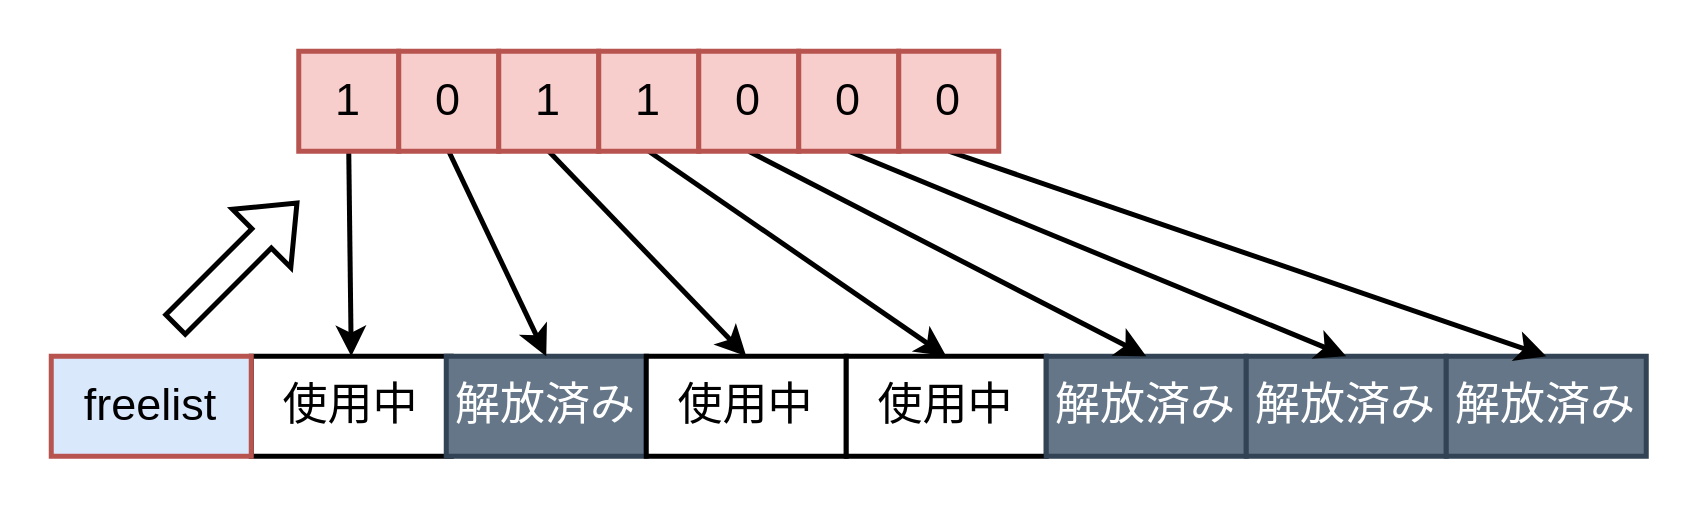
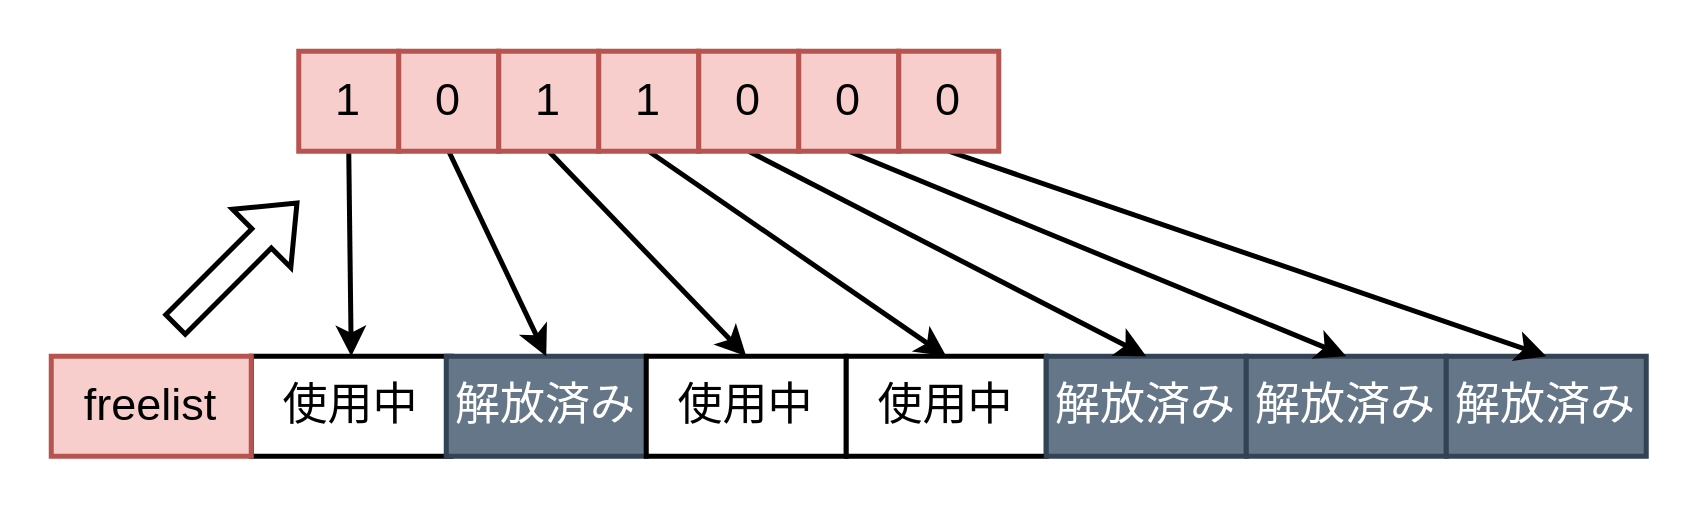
  <mxCell id="0" />
  <mxCell id="1" parent="0" />
  <mxCell id="2" value="&lt;font style=&quot;font-size: 18px&quot;&gt;使用中&lt;br&gt;&lt;/font&gt;" style="rounded=0;whiteSpace=wrap;html=1;strokeWidth=2;" parent="1" vertex="1"><mxGeometry x="100" y="142" width="80" height="40" as="geometry" /></mxCell>
  <mxCell id="3" value="&lt;font style=&quot;font-size: 18px&quot;&gt;解放済み&lt;font style=&quot;font-size: 18px&quot;&gt;&lt;br&gt;&lt;/font&gt;&lt;/font&gt;" style="rounded=0;whiteSpace=wrap;html=1;strokeWidth=2;fillColor=#647687;fontColor=#ffffff;strokeColor=#314354;" parent="1" vertex="1"><mxGeometry x="178" y="142" width="80" height="40" as="geometry" /></mxCell>
  <mxCell id="4" value="&lt;font style=&quot;font-size: 18px&quot;&gt;使用中&lt;br&gt;&lt;/font&gt;" style="rounded=0;whiteSpace=wrap;html=1;strokeWidth=2;" parent="1" vertex="1"><mxGeometry x="258" y="142" width="80" height="40" as="geometry" /></mxCell>
  <mxCell id="5" value="&lt;font style=&quot;font-size: 18px&quot;&gt;使用中&lt;br&gt;&lt;/font&gt;" style="rounded=0;whiteSpace=wrap;html=1;strokeWidth=2;" parent="1" vertex="1"><mxGeometry x="338" y="142" width="80" height="40" as="geometry" /></mxCell>
  <mxCell id="6" value="&lt;font style=&quot;font-size: 18px&quot;&gt;解放済み&lt;font style=&quot;font-size: 18px&quot;&gt;&lt;br&gt;&lt;/font&gt;&lt;/font&gt;" style="rounded=0;whiteSpace=wrap;html=1;strokeWidth=2;fillColor=#647687;fontColor=#ffffff;strokeColor=#314354;" parent="1" vertex="1"><mxGeometry x="418" y="142" width="80" height="40" as="geometry" /></mxCell>
  <mxCell id="7" value="&lt;font style=&quot;font-size: 18px&quot;&gt;解放済み&lt;font style=&quot;font-size: 18px&quot;&gt;&lt;br&gt;&lt;/font&gt;&lt;/font&gt;" style="rounded=0;whiteSpace=wrap;html=1;strokeWidth=2;fillColor=#647687;fontColor=#ffffff;strokeColor=#314354;" parent="1" vertex="1"><mxGeometry x="498" y="142" width="80" height="40" as="geometry" /></mxCell>
  <mxCell id="8" value="&lt;font style=&quot;font-size: 18px&quot;&gt;解放済み&lt;font style=&quot;font-size: 18px&quot;&gt;&lt;br&gt;&lt;/font&gt;&lt;/font&gt;" style="rounded=0;whiteSpace=wrap;html=1;strokeWidth=2;fillColor=#647687;fontColor=#ffffff;strokeColor=#314354;" parent="1" vertex="1"><mxGeometry x="578" y="142" width="80" height="40" as="geometry" /></mxCell>
- <mxCell id="9" value="&lt;font style=&quot;font-size: 18px&quot;&gt;freelist&lt;/font&gt;" style="rounded=0;whiteSpace=wrap;html=1;strokeWidth=2;fillColor=#dae8fc;strokeColor=#b85450;" vertex="1" parent="1"><mxGeometry x="20" y="142" width="80" height="40" as="geometry" /></mxCell>
+ <mxCell id="9" value="&lt;font style=&quot;font-size: 18px&quot;&gt;freelist&lt;/font&gt;" style="rounded=0;whiteSpace=wrap;html=1;strokeWidth=2;fillColor=#f8cecc;strokeColor=#b85450;" vertex="1" parent="1"><mxGeometry x="20" y="142" width="80" height="40" as="geometry" /></mxCell>
  <mxCell id="10" value="" style="shape=flexArrow;endArrow=classic;html=1;rounded=0;fontSize=18;strokeWidth=2;" edge="1" parent="1"><mxGeometry width="50" height="50" relative="1" as="geometry"><mxPoint x="69" y="130" as="sourcePoint" /><mxPoint x="119" y="80" as="targetPoint" /></mxGeometry></mxCell>
  <mxCell id="11" style="rounded=0;orthogonalLoop=1;jettySize=auto;html=1;exitX=0.5;exitY=1;exitDx=0;exitDy=0;entryX=0.5;entryY=0;entryDx=0;entryDy=0;fontSize=18;strokeWidth=2;" edge="1" parent="1" source="12" target="2"><mxGeometry relative="1" as="geometry" /></mxCell>
  <mxCell id="12" value="&lt;font style=&quot;font-size: 18px&quot;&gt;1&lt;/font&gt;" style="rounded=0;whiteSpace=wrap;html=1;strokeWidth=2;fillColor=#f8cecc;strokeColor=#b85450;" vertex="1" parent="1"><mxGeometry x="119" y="20" width="40" height="40" as="geometry" /></mxCell>
  <mxCell id="13" style="edgeStyle=none;rounded=0;orthogonalLoop=1;jettySize=auto;html=1;exitX=0.5;exitY=1;exitDx=0;exitDy=0;entryX=0.5;entryY=0;entryDx=0;entryDy=0;fontSize=18;strokeWidth=2;" edge="1" parent="1" source="14" target="3"><mxGeometry relative="1" as="geometry" /></mxCell>
  <mxCell id="14" value="&lt;font style=&quot;font-size: 18px&quot;&gt;0&lt;/font&gt;" style="rounded=0;whiteSpace=wrap;html=1;strokeWidth=2;fillColor=#f8cecc;strokeColor=#b85450;" vertex="1" parent="1"><mxGeometry x="159" y="20" width="40" height="40" as="geometry" /></mxCell>
  <mxCell id="15" style="edgeStyle=none;rounded=0;orthogonalLoop=1;jettySize=auto;html=1;exitX=0.5;exitY=1;exitDx=0;exitDy=0;entryX=0.5;entryY=0;entryDx=0;entryDy=0;fontSize=18;strokeWidth=2;" edge="1" parent="1" source="16" target="4"><mxGeometry relative="1" as="geometry" /></mxCell>
  <mxCell id="16" value="&lt;font style=&quot;font-size: 18px&quot;&gt;1&lt;/font&gt;" style="rounded=0;whiteSpace=wrap;html=1;strokeWidth=2;fillColor=#f8cecc;strokeColor=#b85450;" vertex="1" parent="1"><mxGeometry x="199" y="20" width="40" height="40" as="geometry" /></mxCell>
  <mxCell id="17" style="edgeStyle=none;rounded=0;orthogonalLoop=1;jettySize=auto;html=1;exitX=0.5;exitY=1;exitDx=0;exitDy=0;entryX=0.5;entryY=0;entryDx=0;entryDy=0;fontSize=18;strokeWidth=2;" edge="1" parent="1" source="18" target="5"><mxGeometry relative="1" as="geometry" /></mxCell>
  <mxCell id="18" value="&lt;font style=&quot;font-size: 18px&quot;&gt;1&lt;/font&gt;" style="rounded=0;whiteSpace=wrap;html=1;strokeWidth=2;fillColor=#f8cecc;strokeColor=#b85450;" vertex="1" parent="1"><mxGeometry x="239" y="20" width="40" height="40" as="geometry" /></mxCell>
  <mxCell id="19" style="edgeStyle=none;rounded=0;orthogonalLoop=1;jettySize=auto;html=1;exitX=0.5;exitY=1;exitDx=0;exitDy=0;entryX=0.5;entryY=0;entryDx=0;entryDy=0;fontSize=18;strokeWidth=2;" edge="1" parent="1" source="20" target="6"><mxGeometry relative="1" as="geometry" /></mxCell>
  <mxCell id="20" value="&lt;font style=&quot;font-size: 18px&quot;&gt;0&lt;/font&gt;" style="rounded=0;whiteSpace=wrap;html=1;strokeWidth=2;fillColor=#f8cecc;strokeColor=#b85450;" vertex="1" parent="1"><mxGeometry x="279" y="20" width="40" height="40" as="geometry" /></mxCell>
  <mxCell id="21" style="edgeStyle=none;rounded=0;orthogonalLoop=1;jettySize=auto;html=1;exitX=0.5;exitY=1;exitDx=0;exitDy=0;entryX=0.5;entryY=0;entryDx=0;entryDy=0;fontSize=18;strokeWidth=2;" edge="1" parent="1" source="22" target="7"><mxGeometry relative="1" as="geometry" /></mxCell>
  <mxCell id="22" value="&lt;font style=&quot;font-size: 18px&quot;&gt;0&lt;/font&gt;" style="rounded=0;whiteSpace=wrap;html=1;strokeWidth=2;fillColor=#f8cecc;strokeColor=#b85450;" vertex="1" parent="1"><mxGeometry x="319" y="20" width="40" height="40" as="geometry" /></mxCell>
  <mxCell id="23" style="edgeStyle=none;rounded=0;orthogonalLoop=1;jettySize=auto;html=1;exitX=0.5;exitY=1;exitDx=0;exitDy=0;entryX=0.5;entryY=0;entryDx=0;entryDy=0;fontSize=18;strokeWidth=2;" edge="1" parent="1" source="24" target="8"><mxGeometry relative="1" as="geometry" /></mxCell>
  <mxCell id="24" value="&lt;font style=&quot;font-size: 18px&quot;&gt;0&lt;/font&gt;" style="rounded=0;whiteSpace=wrap;html=1;strokeWidth=2;fillColor=#f8cecc;strokeColor=#b85450;" vertex="1" parent="1"><mxGeometry x="359" y="20" width="40" height="40" as="geometry" /></mxCell>
